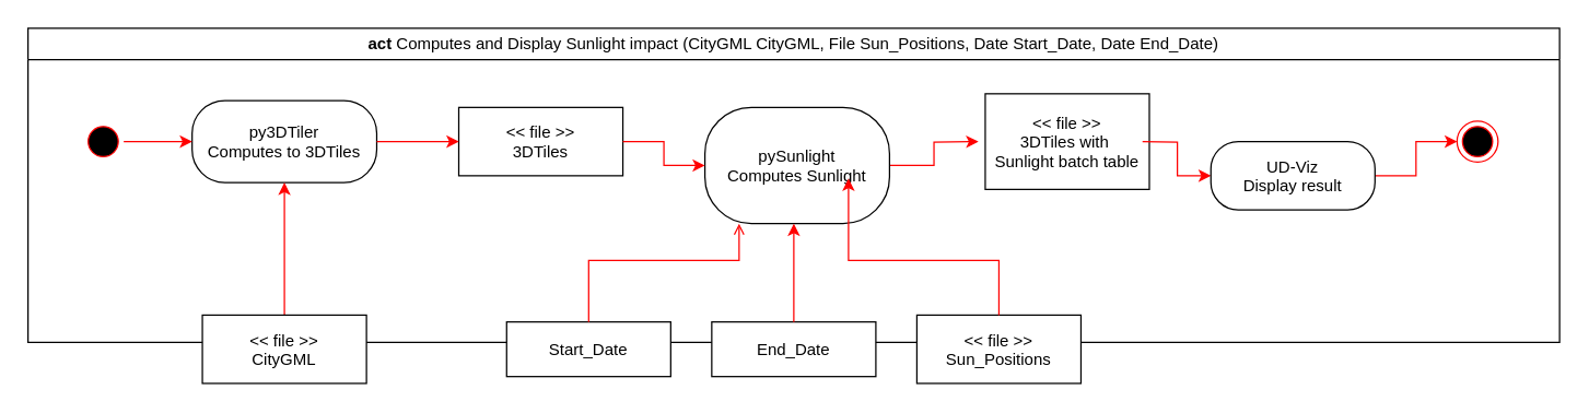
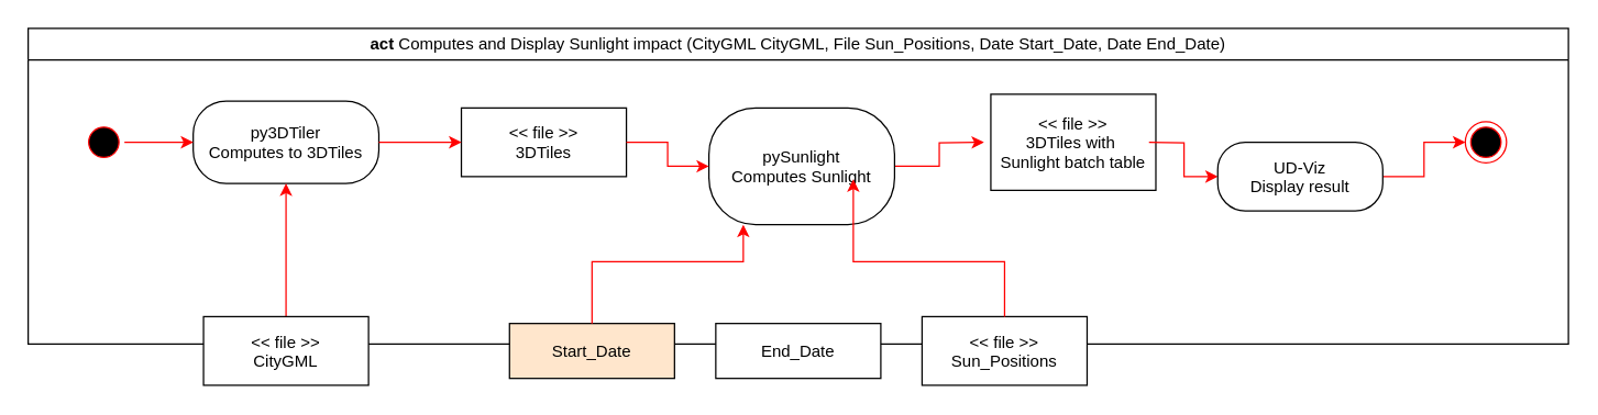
  <mxCell id="0" />
  <mxCell id="1" parent="0" />
  <mxCell id="2" value="&lt;&lt; file &gt;&gt;&#10;3DTiles with &#10;Sunlight batch table" style="" parent="1" vertex="1"><mxGeometry x="720" y="68" width="120" height="70" as="geometry" /></mxCell>
  <mxCell id="3" value="act&lt;span style=&quot;font-weight: normal;&quot;&gt; Computes and Display Sunlight impact (CityGML CityGML, File Sun_Positions, Date Start_Date, Date End_Date)&lt;/span&gt;" style="swimlane;whiteSpace=wrap;html=1;" parent="1" vertex="1"><mxGeometry x="20" y="20" width="1120" height="230" as="geometry" /></mxCell>
  <mxCell id="4" style="edgeStyle=orthogonalEdgeStyle;rounded=0;orthogonalLoop=1;jettySize=auto;html=1;strokeColor=#FF0000;" parent="3" target="15" edge="1"><mxGeometry relative="1" as="geometry"><mxPoint x="815" y="83" as="sourcePoint" /></mxGeometry></mxCell>
  <mxCell id="5" value="" style="ellipse;shape=endState;fillColor=#000000;strokeColor=#ff0000" parent="3" vertex="1"><mxGeometry x="1045" y="68" width="30" height="30" as="geometry" /></mxCell>
  <mxCell id="6" value="" style="ellipse;shape=startState;fillColor=#000000;strokeColor=#FF0000;" parent="3" vertex="1"><mxGeometry x="40" y="68" width="30" height="30" as="geometry" /></mxCell>
  <mxCell id="7" value="py3DTiler&#10;Computes to 3DTiles" style="rounded=1;arcSize=40;" parent="3" vertex="1"><mxGeometry x="120" y="53" width="135" height="60" as="geometry" /></mxCell>
  <mxCell id="8" style="edgeStyle=orthogonalEdgeStyle;rounded=0;orthogonalLoop=1;jettySize=auto;html=1;entryX=0;entryY=0.5;entryDx=0;entryDy=0;strokeColor=#FF0000;" parent="3" source="6" target="7" edge="1"><mxGeometry relative="1" as="geometry"><Array as="points" /></mxGeometry></mxCell>
  <mxCell id="9" value="&lt;&lt; file &gt;&gt;&#10;3DTiles" style="" parent="3" vertex="1"><mxGeometry x="315" y="58" width="120" height="50" as="geometry" /></mxCell>
  <mxCell id="10" style="edgeStyle=orthogonalEdgeStyle;rounded=0;orthogonalLoop=1;jettySize=auto;html=1;entryX=0;entryY=0.5;entryDx=0;entryDy=0;strokeColor=#FF0000;" parent="3" source="7" target="9" edge="1"><mxGeometry relative="1" as="geometry" /></mxCell>
  <mxCell id="11" style="edgeStyle=orthogonalEdgeStyle;rounded=0;orthogonalLoop=1;jettySize=auto;html=1;strokeColor=#FF0000;" parent="3" source="12" edge="1"><mxGeometry relative="1" as="geometry"><mxPoint x="695" y="83" as="targetPoint" /></mxGeometry></mxCell>
  <mxCell id="12" value="pySunlight&#10;Computes Sunlight" style="rounded=1;arcSize=40;" parent="3" vertex="1"><mxGeometry x="495" y="58" width="135" height="85" as="geometry" /></mxCell>
  <mxCell id="13" style="edgeStyle=orthogonalEdgeStyle;rounded=0;orthogonalLoop=1;jettySize=auto;html=1;entryX=0;entryY=0.5;entryDx=0;entryDy=0;strokeColor=#FF0000;" parent="3" source="9" target="12" edge="1"><mxGeometry relative="1" as="geometry" /></mxCell>
  <mxCell id="14" style="edgeStyle=orthogonalEdgeStyle;rounded=0;orthogonalLoop=1;jettySize=auto;html=1;entryX=0;entryY=0.5;entryDx=0;entryDy=0;strokeColor=#FF0000;" parent="3" source="15" target="5" edge="1"><mxGeometry relative="1" as="geometry"><Array as="points" /></mxGeometry></mxCell>
  <mxCell id="15" value="UD-Viz&#10;Display result" style="rounded=1;arcSize=40;" parent="3" vertex="1"><mxGeometry x="865" y="83" width="120" height="50" as="geometry" /></mxCell>
  <mxCell id="16" style="edgeStyle=orthogonalEdgeStyle;rounded=0;orthogonalLoop=1;jettySize=auto;html=1;entryX=0.5;entryY=1;entryDx=0;entryDy=0;strokeColor=#FF0000;" parent="3" source="17" target="7" edge="1"><mxGeometry relative="1" as="geometry" /></mxCell>
  <mxCell id="17" value="&lt;&lt; file &gt;&gt;&#10;CityGML" style="" parent="3" vertex="1"><mxGeometry x="127.5" y="210.0" width="120" height="50" as="geometry" /></mxCell>
  <mxCell id="18" value="&lt;&lt; file &gt;&gt;&#10;Sun_Positions" style="" parent="3" vertex="1"><mxGeometry x="650" y="210" width="120" height="50" as="geometry" /></mxCell>
  <mxCell id="19" style="edgeStyle=orthogonalEdgeStyle;rounded=0;orthogonalLoop=1;jettySize=auto;html=1;strokeColor=#FF0000;exitX=0.5;exitY=0;exitDx=0;exitDy=0;" parent="3" source="18" edge="1"><mxGeometry relative="1" as="geometry"><mxPoint x="600" y="110" as="targetPoint" /><Array as="points"><mxPoint x="710" y="170" /><mxPoint x="600" y="170" /></Array></mxGeometry></mxCell>
- <mxCell id="20" value="Start_Date" style="" parent="3" vertex="1"><mxGeometry x="350" y="215" width="120" height="40" as="geometry" /></mxCell>
- <mxCell id="21" style="edgeStyle=orthogonalEdgeStyle;rounded=0;orthogonalLoop=1;jettySize=auto;html=1;strokeColor=#FF0000;exitX=0.5;exitY=0;exitDx=0;exitDy=0;endArrow=open;" parent="3" source="20" target="12" edge="1"><mxGeometry relative="1" as="geometry"><Array as="points"><mxPoint x="410" y="170" /><mxPoint x="520" y="170" /></Array></mxGeometry></mxCell>
+ <mxCell id="20" value="Start_Date" style="fillColor=#ffe6cc;" parent="3" vertex="1"><mxGeometry x="350" y="215" width="120" height="40" as="geometry" /></mxCell>
+ <mxCell id="21" style="edgeStyle=orthogonalEdgeStyle;rounded=0;orthogonalLoop=1;jettySize=auto;html=1;strokeColor=#FF0000;exitX=0.5;exitY=0;exitDx=0;exitDy=0;" parent="3" source="20" target="12" edge="1"><mxGeometry relative="1" as="geometry"><Array as="points"><mxPoint x="410" y="170" /><mxPoint x="520" y="170" /></Array></mxGeometry></mxCell>
  <mxCell id="22" value="End_Date" style="" parent="1" vertex="1"><mxGeometry x="520" y="235" width="120" height="40" as="geometry" /></mxCell>
- <mxCell id="23" style="edgeStyle=orthogonalEdgeStyle;rounded=0;orthogonalLoop=1;jettySize=auto;html=1;strokeColor=#FF0000;" parent="1" source="22" target="12" edge="1"><mxGeometry relative="1" as="geometry"><Array as="points"><mxPoint x="580" y="150" /><mxPoint x="580" y="150" /></Array></mxGeometry></mxCell>
